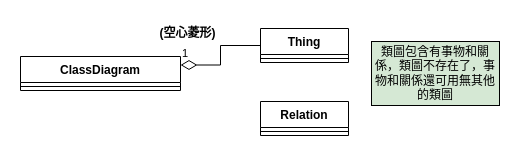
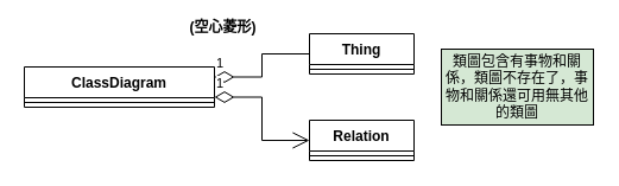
  <mxCell id="0" />
  <mxCell id="1" parent="0" />
  <mxCell id="2" value="ClassDiagram&lt;br&gt;" style="swimlane;fontStyle=1;align=center;verticalAlign=top;childLayout=stackLayout;horizontal=1;startSize=26;horizontalStack=0;resizeParent=1;resizeParentMax=0;resizeLast=0;collapsible=1;marginBottom=0;whiteSpace=wrap;html=1;" vertex="1" parent="1"><mxGeometry x="20" y="56" width="160" height="34" as="geometry" /></mxCell>
  <mxCell id="3" value="" style="line;strokeWidth=1;fillColor=none;align=left;verticalAlign=middle;spacingTop=-1;spacingLeft=3;spacingRight=3;rotatable=0;labelPosition=right;points=[];portConstraint=eastwest;strokeColor=inherit;" vertex="1" parent="2"><mxGeometry y="26" width="160" height="8" as="geometry" /></mxCell>
  <mxCell id="4" value="1" style="endArrow=none;html=1;endSize=12;startArrow=diamondThin;startSize=14;startFill=0;edgeStyle=orthogonalEdgeStyle;align=left;verticalAlign=bottom;rounded=0;entryX=0;entryY=0.5;entryDx=0;entryDy=0;exitX=1;exitY=0.25;exitDx=0;exitDy=0;" edge="1" parent="1" source="2" target="5"><mxGeometry x="-1" y="3" relative="1" as="geometry"><mxPoint x="47" y="172" as="sourcePoint" /><mxPoint x="207" y="172" as="targetPoint" /></mxGeometry></mxCell>
  <mxCell id="5" value="Thing" style="swimlane;fontStyle=1;align=center;verticalAlign=top;childLayout=stackLayout;horizontal=1;startSize=26;horizontalStack=0;resizeParent=1;resizeParentMax=0;resizeLast=0;collapsible=1;marginBottom=0;whiteSpace=wrap;html=1;" vertex="1" parent="1"><mxGeometry x="260" y="28" width="88" height="34" as="geometry" /></mxCell>
  <mxCell id="6" value="" style="line;strokeWidth=1;fillColor=none;align=left;verticalAlign=middle;spacingTop=-1;spacingLeft=3;spacingRight=3;rotatable=0;labelPosition=right;points=[];portConstraint=eastwest;strokeColor=inherit;" vertex="1" parent="5"><mxGeometry y="26" width="88" height="8" as="geometry" /></mxCell>
  <mxCell id="7" value="Relation&lt;br&gt;" style="swimlane;fontStyle=1;align=center;verticalAlign=top;childLayout=stackLayout;horizontal=1;startSize=26;horizontalStack=0;resizeParent=1;resizeParentMax=0;resizeLast=0;collapsible=1;marginBottom=0;whiteSpace=wrap;html=1;" vertex="1" parent="1"><mxGeometry x="260" y="101" width="88" height="34" as="geometry" /></mxCell>
  <mxCell id="8" value="" style="line;strokeWidth=1;fillColor=none;align=left;verticalAlign=middle;spacingTop=-1;spacingLeft=3;spacingRight=3;rotatable=0;labelPosition=right;points=[];portConstraint=eastwest;strokeColor=inherit;" vertex="1" parent="7"><mxGeometry y="26" width="88" height="8" as="geometry" /></mxCell>
- <mxCell id="10" value="(空心菱形)" style="text;align=center;fontStyle=1;verticalAlign=middle;spacingLeft=3;spacingRight=3;strokeColor=none;rotatable=0;points=[[0,0.5],[1,0.5]];portConstraint=eastwest;html=1;" vertex="1" parent="1"><mxGeometry x="147" y="20" width="80" height="26" as="geometry" /></mxCell>
+ <mxCell id="9" value="1" style="endArrow=open;html=1;endSize=12;startArrow=diamondThin;startSize=14;startFill=0;edgeStyle=orthogonalEdgeStyle;align=left;verticalAlign=bottom;rounded=0;entryX=0;entryY=0.5;entryDx=0;entryDy=0;exitX=1;exitY=0.75;exitDx=0;exitDy=0;" edge="1" parent="1" source="2" target="7"><mxGeometry x="-1" y="3" relative="1" as="geometry"><mxPoint x="57" y="182" as="sourcePoint" /><mxPoint x="217" y="182" as="targetPoint" /></mxGeometry></mxCell>
+ <mxCell id="10" value="(空心菱形)" style="text;align=center;fontStyle=1;verticalAlign=middle;spacingLeft=3;spacingRight=3;strokeColor=none;rotatable=0;points=[[0,0.5],[1,0.5]];portConstraint=eastwest;html=1;" vertex="1" parent="1"><mxGeometry x="147" y="10" width="80" height="26" as="geometry" /></mxCell>
  <mxCell id="11" value="類圖包含有事物和關係，類圖不存在了，事物和關係還可用無其他的類圖" style="html=1;whiteSpace=wrap;fillColor=#d5e8d4;" vertex="1" parent="1"><mxGeometry x="371" y="41" width="128" height="64" as="geometry" /></mxCell>
